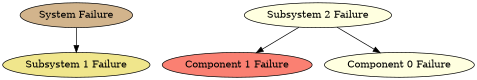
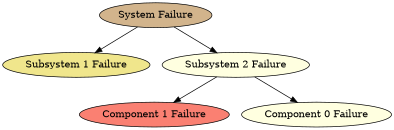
  digraph {
    node [fillcolor=lightyellow style=filled]
    n1 [fillcolor=tan label="System Failure"]
    n2 [fillcolor=khaki label="Subsystem 1 Failure"]
    n3 [label="Subsystem 2 Failure"]
    n4 [fillcolor=salmon label="Component 1 Failure"]
    n5 [label="Component 0 Failure"]
    n1 -> n2
+   n1 -> n3
    n3 -> n4
    n3 -> n5
  }
